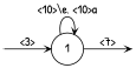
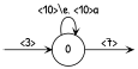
  digraph {
    rankdir=LR
    vcsn_context="[a]? → ℤ"
    fontname="Patrick Hand"
    node [shape=point fontname="Patrick Hand"]
    edge [arrowhead=vee arrowsize=.6 fontname="Patrick Hand"]
    I0 [width=0]
    F0 [width=0]
-   0 [shape=circle style=rounded width=0.5 label=1]
+   0 [shape=circle style=rounded width=0.5]
    subgraph sub_1 {
      I0
      F0
    }
    subgraph sub_2 {
      0
    }
    I0 -> 0 [label="<3>"]
    0 -> F0 [label="<7>"]
    0 -> 0 [label="<10>\\e, <10>a"]
  }
